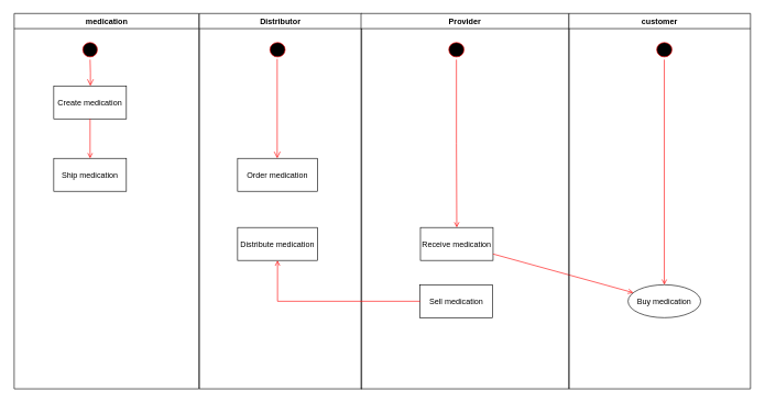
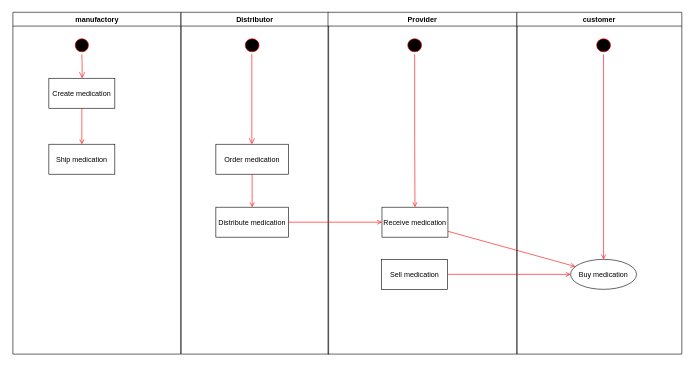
  <mxCell id="0" />
  <mxCell id="1" parent="0" />
- <mxCell id="2" value="medication" style="swimlane;whiteSpace=wrap;startSize=23;" parent="1" vertex="1"><mxGeometry x="20.5" y="20" width="280" height="570" as="geometry" /></mxCell>
+ <mxCell id="2" value="manufactory" style="swimlane;whiteSpace=wrap;startSize=23;" parent="1" vertex="1"><mxGeometry x="20.5" y="20" width="280" height="570" as="geometry" /></mxCell>
  <mxCell id="3" value="" style="ellipse;shape=startState;fillColor=#000000;strokeColor=#ff0000;" parent="2" vertex="1"><mxGeometry x="100" y="40" width="30" height="30" as="geometry" /></mxCell>
  <mxCell id="4" value="" style="edgeStyle=elbowEdgeStyle;elbow=horizontal;verticalAlign=bottom;endArrow=open;endSize=8;strokeColor=#FF0000;endFill=1;rounded=0" parent="2" source="3" target="5" edge="1"><mxGeometry x="100" y="40" as="geometry"><mxPoint x="115" y="110" as="targetPoint" /></mxGeometry></mxCell>
  <mxCell id="5" value="Create medication" style="" parent="2" vertex="1"><mxGeometry x="60" y="110" width="110" height="50" as="geometry" /></mxCell>
  <mxCell id="6" value="Ship medication" style="" parent="2" vertex="1"><mxGeometry x="60" y="220" width="110" height="50" as="geometry" /></mxCell>
  <mxCell id="7" value="" style="endArrow=open;strokeColor=#FF0000;endFill=1;rounded=0" parent="2" source="5" target="6" edge="1"><mxGeometry relative="1" as="geometry" /></mxCell>
  <mxCell id="8" value="Distributor" style="swimlane;whiteSpace=wrap;startSize=23;" parent="1" vertex="1"><mxGeometry x="301" y="20" width="246" height="570" as="geometry" /></mxCell>
  <mxCell id="9" value="" style="ellipse;shape=startState;fillColor=#000000;strokeColor=#ff0000;" parent="8" vertex="1"><mxGeometry x="103" y="40" width="31" height="30" as="geometry" /></mxCell>
  <mxCell id="10" value="" style="edgeStyle=elbowEdgeStyle;elbow=horizontal;verticalAlign=bottom;endArrow=open;endSize=8;strokeColor=#FF0000;endFill=1;rounded=0;entryX=0.5;entryY=0;entryDx=0;entryDy=0;" parent="8" target="11" edge="1"><mxGeometry x="78" y="20" as="geometry"><mxPoint x="113.5" y="110" as="targetPoint" /><mxPoint x="118" y="69.142" as="sourcePoint" /></mxGeometry></mxCell>
  <mxCell id="11" value="Order medication" style="" parent="8" vertex="1"><mxGeometry x="58" y="220" width="121" height="50" as="geometry" /></mxCell>
  <mxCell id="12" value="Distribute medication" style="" parent="8" vertex="1"><mxGeometry x="58" y="325" width="121" height="50" as="geometry" /></mxCell>
+ <mxCell id="13" value="" style="endArrow=open;strokeColor=#FF0000;endFill=1;rounded=0" parent="8" source="11" target="12" edge="1"><mxGeometry relative="1" as="geometry" /></mxCell>
  <mxCell id="14" value="Provider" style="swimlane;whiteSpace=wrap;startSize=23;" parent="1" vertex="1"><mxGeometry x="546" y="20" width="315" height="570" as="geometry" /></mxCell>
  <mxCell id="15" value="Receive medication" style="" parent="14" vertex="1"><mxGeometry x="90" y="325" width="110" height="50" as="geometry" /></mxCell>
  <mxCell id="16" value="" style="endArrow=open;strokeColor=#FF0000;endFill=1;rounded=0;" parent="14" source="15" target="24" edge="1"><mxGeometry relative="1" as="geometry"><mxPoint x="145" y="500" as="targetPoint" /></mxGeometry></mxCell>
  <mxCell id="17" style="edgeStyle=orthogonalEdgeStyle;rounded=0;orthogonalLoop=1;jettySize=auto;html=1;entryX=0.5;entryY=0;entryDx=0;entryDy=0;endArrow=open;endFill=0;strokeColor=#FF0000;" edge="1" parent="14" source="18" target="15"><mxGeometry relative="1" as="geometry" /></mxCell>
  <mxCell id="18" value="" style="ellipse;shape=startState;fillColor=#000000;strokeColor=#ff0000;" vertex="1" parent="14"><mxGeometry x="129" y="40" width="31" height="30" as="geometry" /></mxCell>
  <mxCell id="19" value="Sell medication" style="" vertex="1" parent="14"><mxGeometry x="89.5" y="412" width="110" height="50" as="geometry" /></mxCell>
+ <mxCell id="20" style="edgeStyle=orthogonalEdgeStyle;rounded=0;orthogonalLoop=1;jettySize=auto;html=1;entryX=0;entryY=0.5;entryDx=0;entryDy=0;endArrow=open;endFill=0;strokeColor=#FF0000;" edge="1" parent="1" source="12" target="15"><mxGeometry relative="1" as="geometry" /></mxCell>
  <mxCell id="21" value="customer" style="swimlane;whiteSpace=wrap;startSize=23;" vertex="1" parent="1"><mxGeometry x="861" y="20" width="275" height="570" as="geometry" /></mxCell>
  <mxCell id="22" style="edgeStyle=orthogonalEdgeStyle;rounded=0;orthogonalLoop=1;jettySize=auto;html=1;entryX=0.5;entryY=0;entryDx=0;entryDy=0;endArrow=open;endFill=0;strokeColor=#FF0000;" edge="1" parent="21" source="23" target="24"><mxGeometry relative="1" as="geometry"><mxPoint x="145" y="325" as="targetPoint" /></mxGeometry></mxCell>
  <mxCell id="23" value="" style="ellipse;shape=startState;fillColor=#000000;strokeColor=#ff0000;" vertex="1" parent="21"><mxGeometry x="129" y="40" width="31" height="30" as="geometry" /></mxCell>
  <mxCell id="24" value="Buy medication" style="ellipse;" vertex="1" parent="21"><mxGeometry x="89.5" y="412" width="110" height="50" as="geometry" /></mxCell>
- <mxCell id="25" style="edgeStyle=orthogonalEdgeStyle;rounded=0;orthogonalLoop=1;jettySize=auto;html=1;endArrow=open;endFill=0;strokeColor=#FF0000;" edge="1" parent="1" source="19" target="12"><mxGeometry relative="1" as="geometry" /></mxCell>
+ <mxCell id="25" style="edgeStyle=orthogonalEdgeStyle;rounded=0;orthogonalLoop=1;jettySize=auto;html=1;endArrow=open;endFill=0;strokeColor=#FF0000;" edge="1" parent="1" source="19" target="24"><mxGeometry relative="1" as="geometry" /></mxCell>
